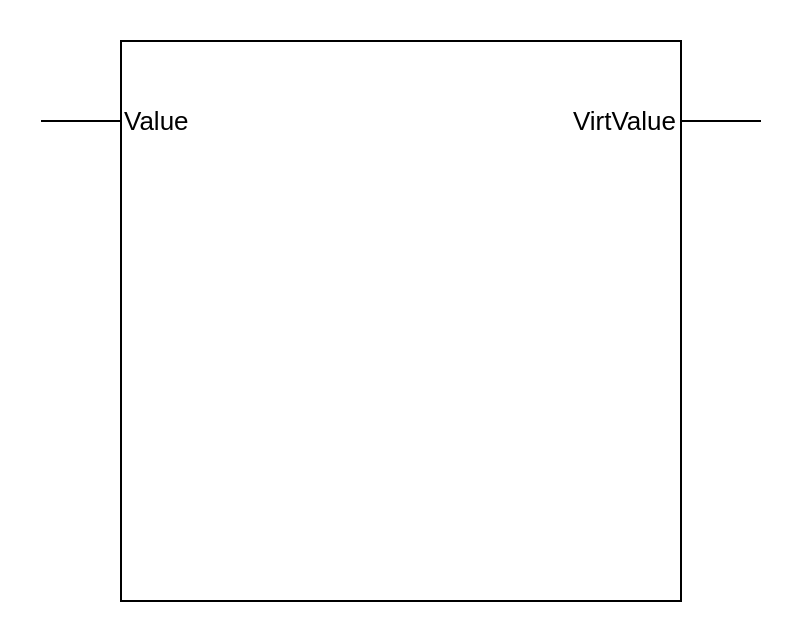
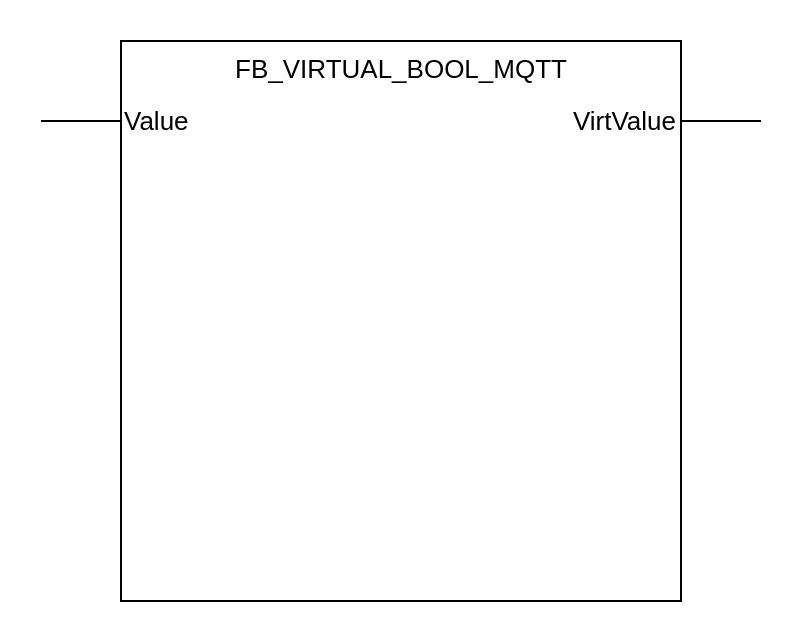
  <mxCell id="0" />
  <mxCell id="1" parent="0" />
  <mxCell id="2" value="" style="whiteSpace=wrap;html=1;aspect=fixed;" parent="1" vertex="1"><mxGeometry x="60" y="20" width="280" height="280" as="geometry" /></mxCell>
+ <mxCell id="3" value="&lt;div&gt;&lt;span&gt;FB_VIRTUAL_BOOL_MQTT&lt;/span&gt;&lt;/div&gt;" style="text;html=1;align=center;fontSize=13;" parent="1" vertex="1"><mxGeometry x="95" y="20" width="210" height="30" as="geometry" /></mxCell>
  <mxCell id="4" value="" style="endArrow=none;html=1;fontSize=13;" parent="1" edge="1"><mxGeometry width="50" height="50" relative="1" as="geometry"><mxPoint x="20" y="60" as="sourcePoint" /><mxPoint x="60" y="60" as="targetPoint" /><Array as="points"><mxPoint x="20" y="60" /></Array></mxGeometry></mxCell>
  <mxCell id="5" value="Value" style="text;html=1;strokeColor=none;fillColor=none;align=left;verticalAlign=middle;whiteSpace=wrap;rounded=0;fontSize=13;" parent="1" vertex="1"><mxGeometry x="60" y="50" width="80" height="20" as="geometry" /></mxCell>
  <mxCell id="6" value="" style="endArrow=none;html=1;fontSize=13;" parent="1" edge="1"><mxGeometry width="50" height="50" relative="1" as="geometry"><mxPoint x="340" y="60" as="sourcePoint" /><mxPoint x="380" y="60" as="targetPoint" /><Array as="points"><mxPoint x="340" y="60" /></Array></mxGeometry></mxCell>
  <mxCell id="7" value="VirtValue" style="text;html=1;strokeColor=none;fillColor=none;align=right;verticalAlign=middle;whiteSpace=wrap;rounded=0;fontSize=13;" parent="1" vertex="1"><mxGeometry x="260" y="50" width="80" height="20" as="geometry" /></mxCell>
